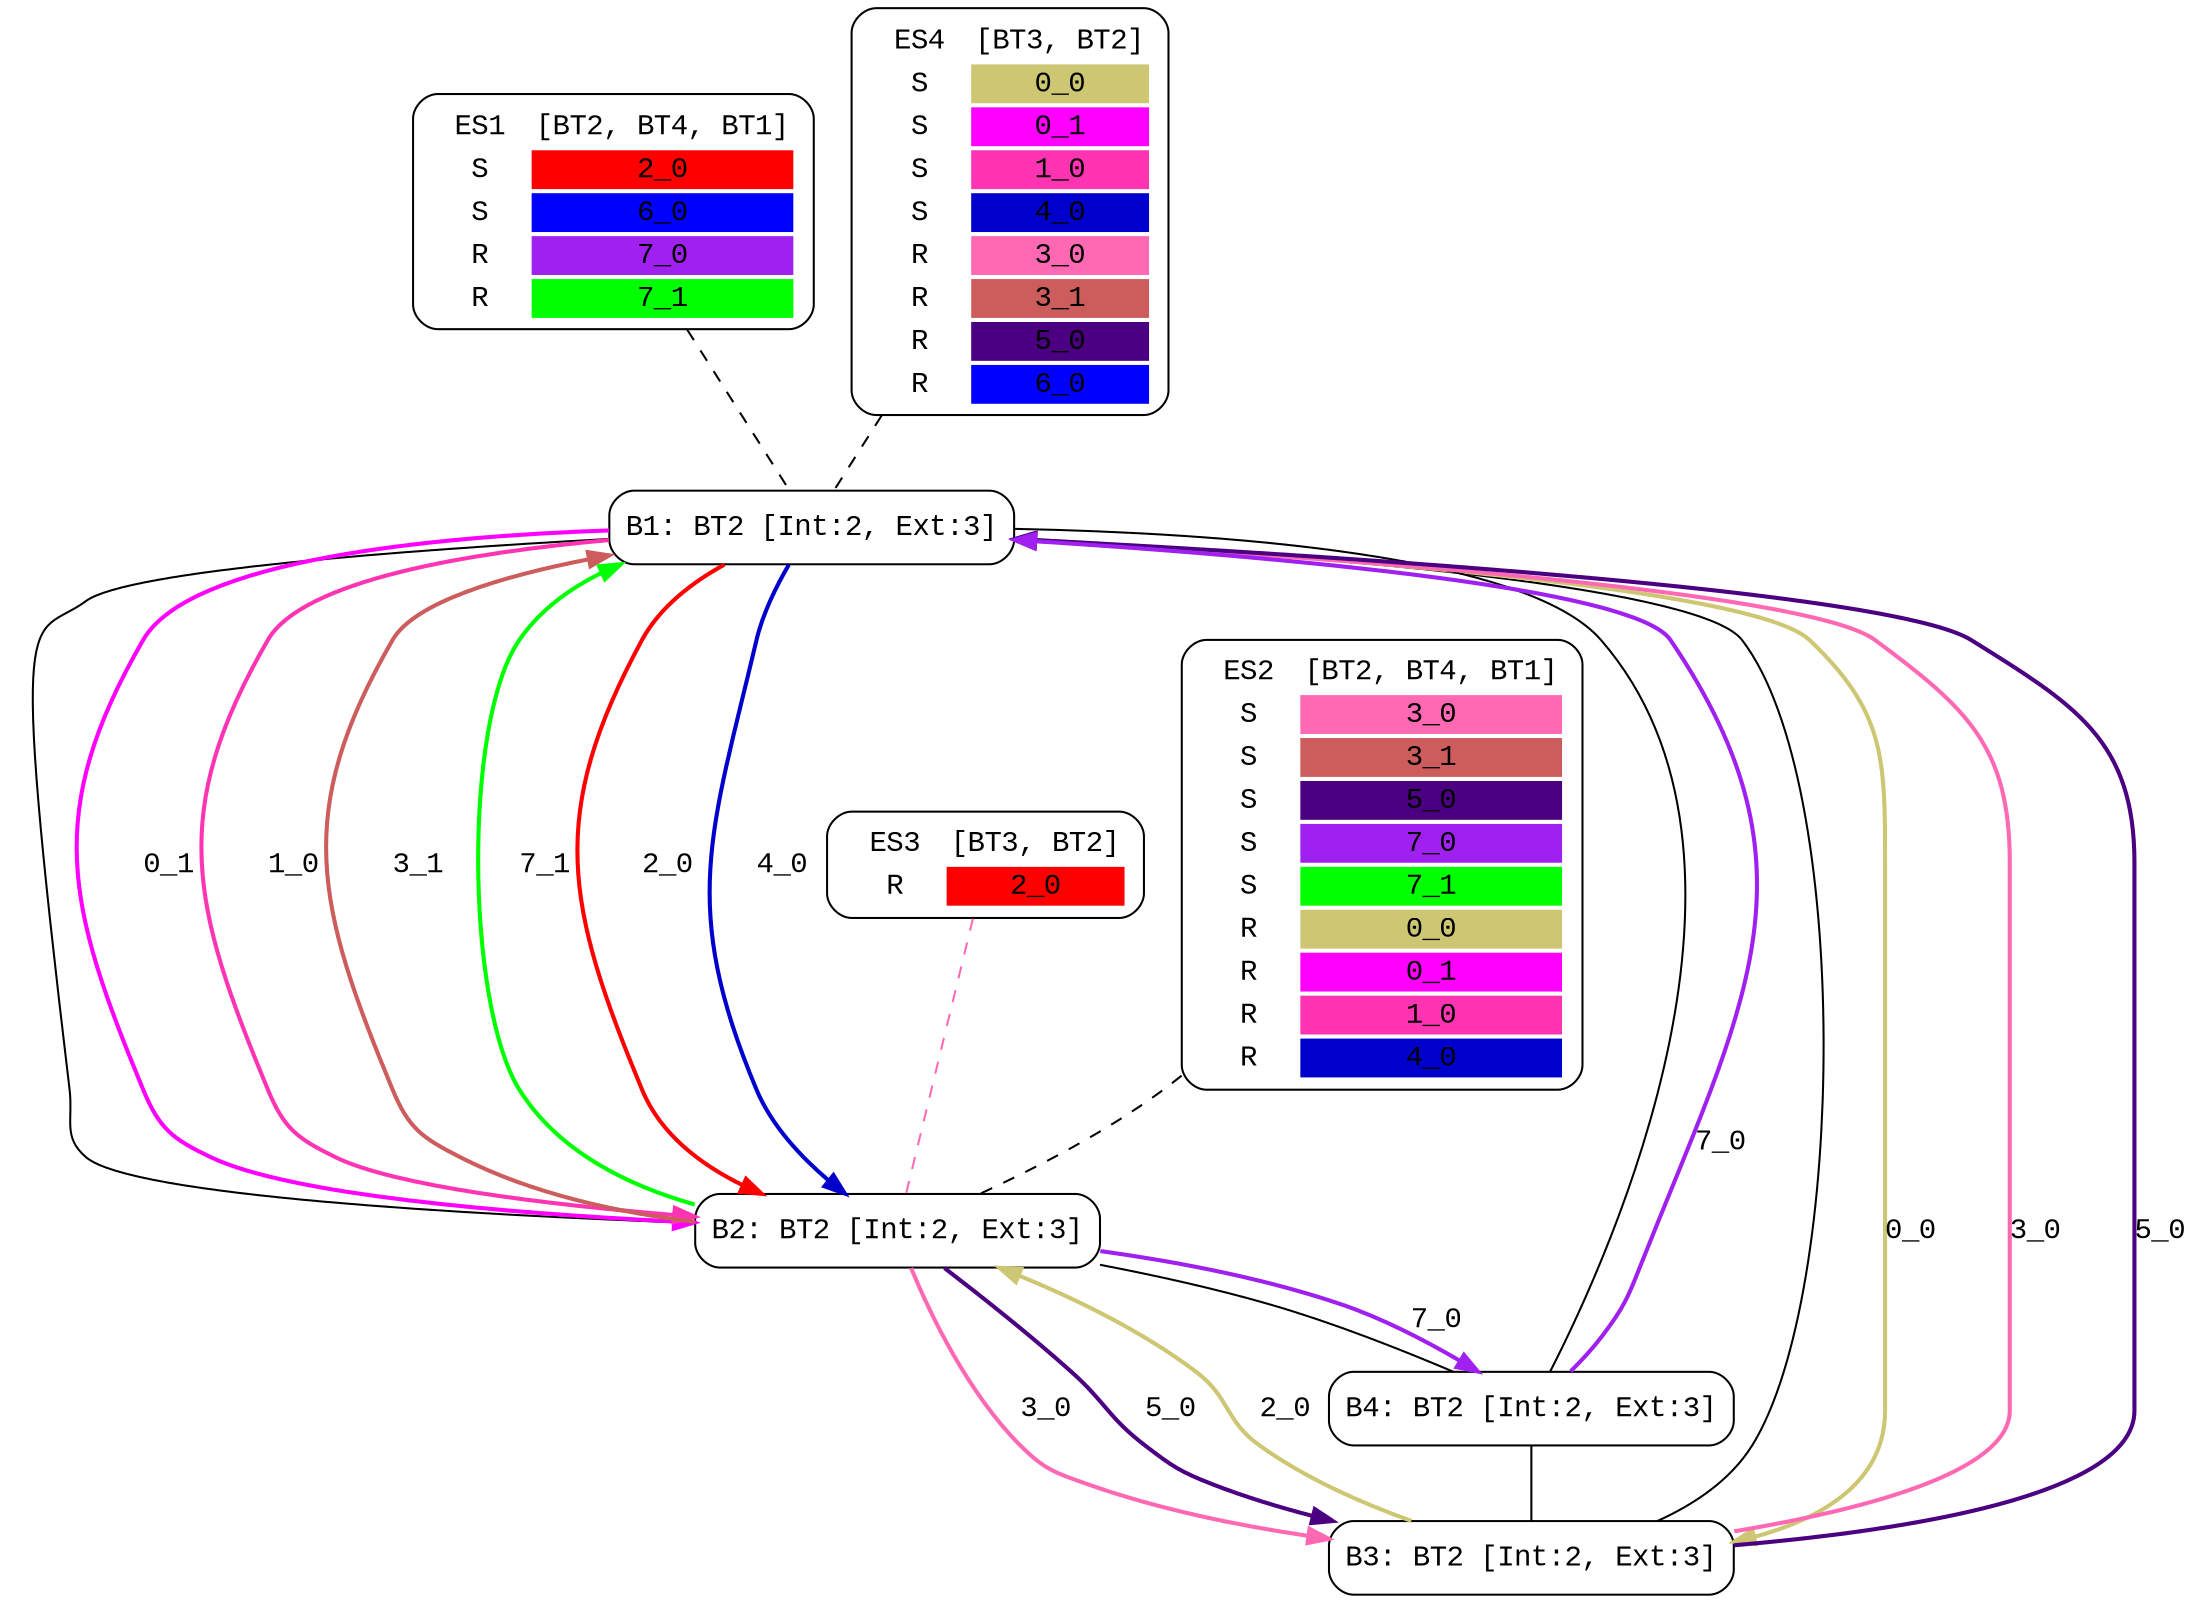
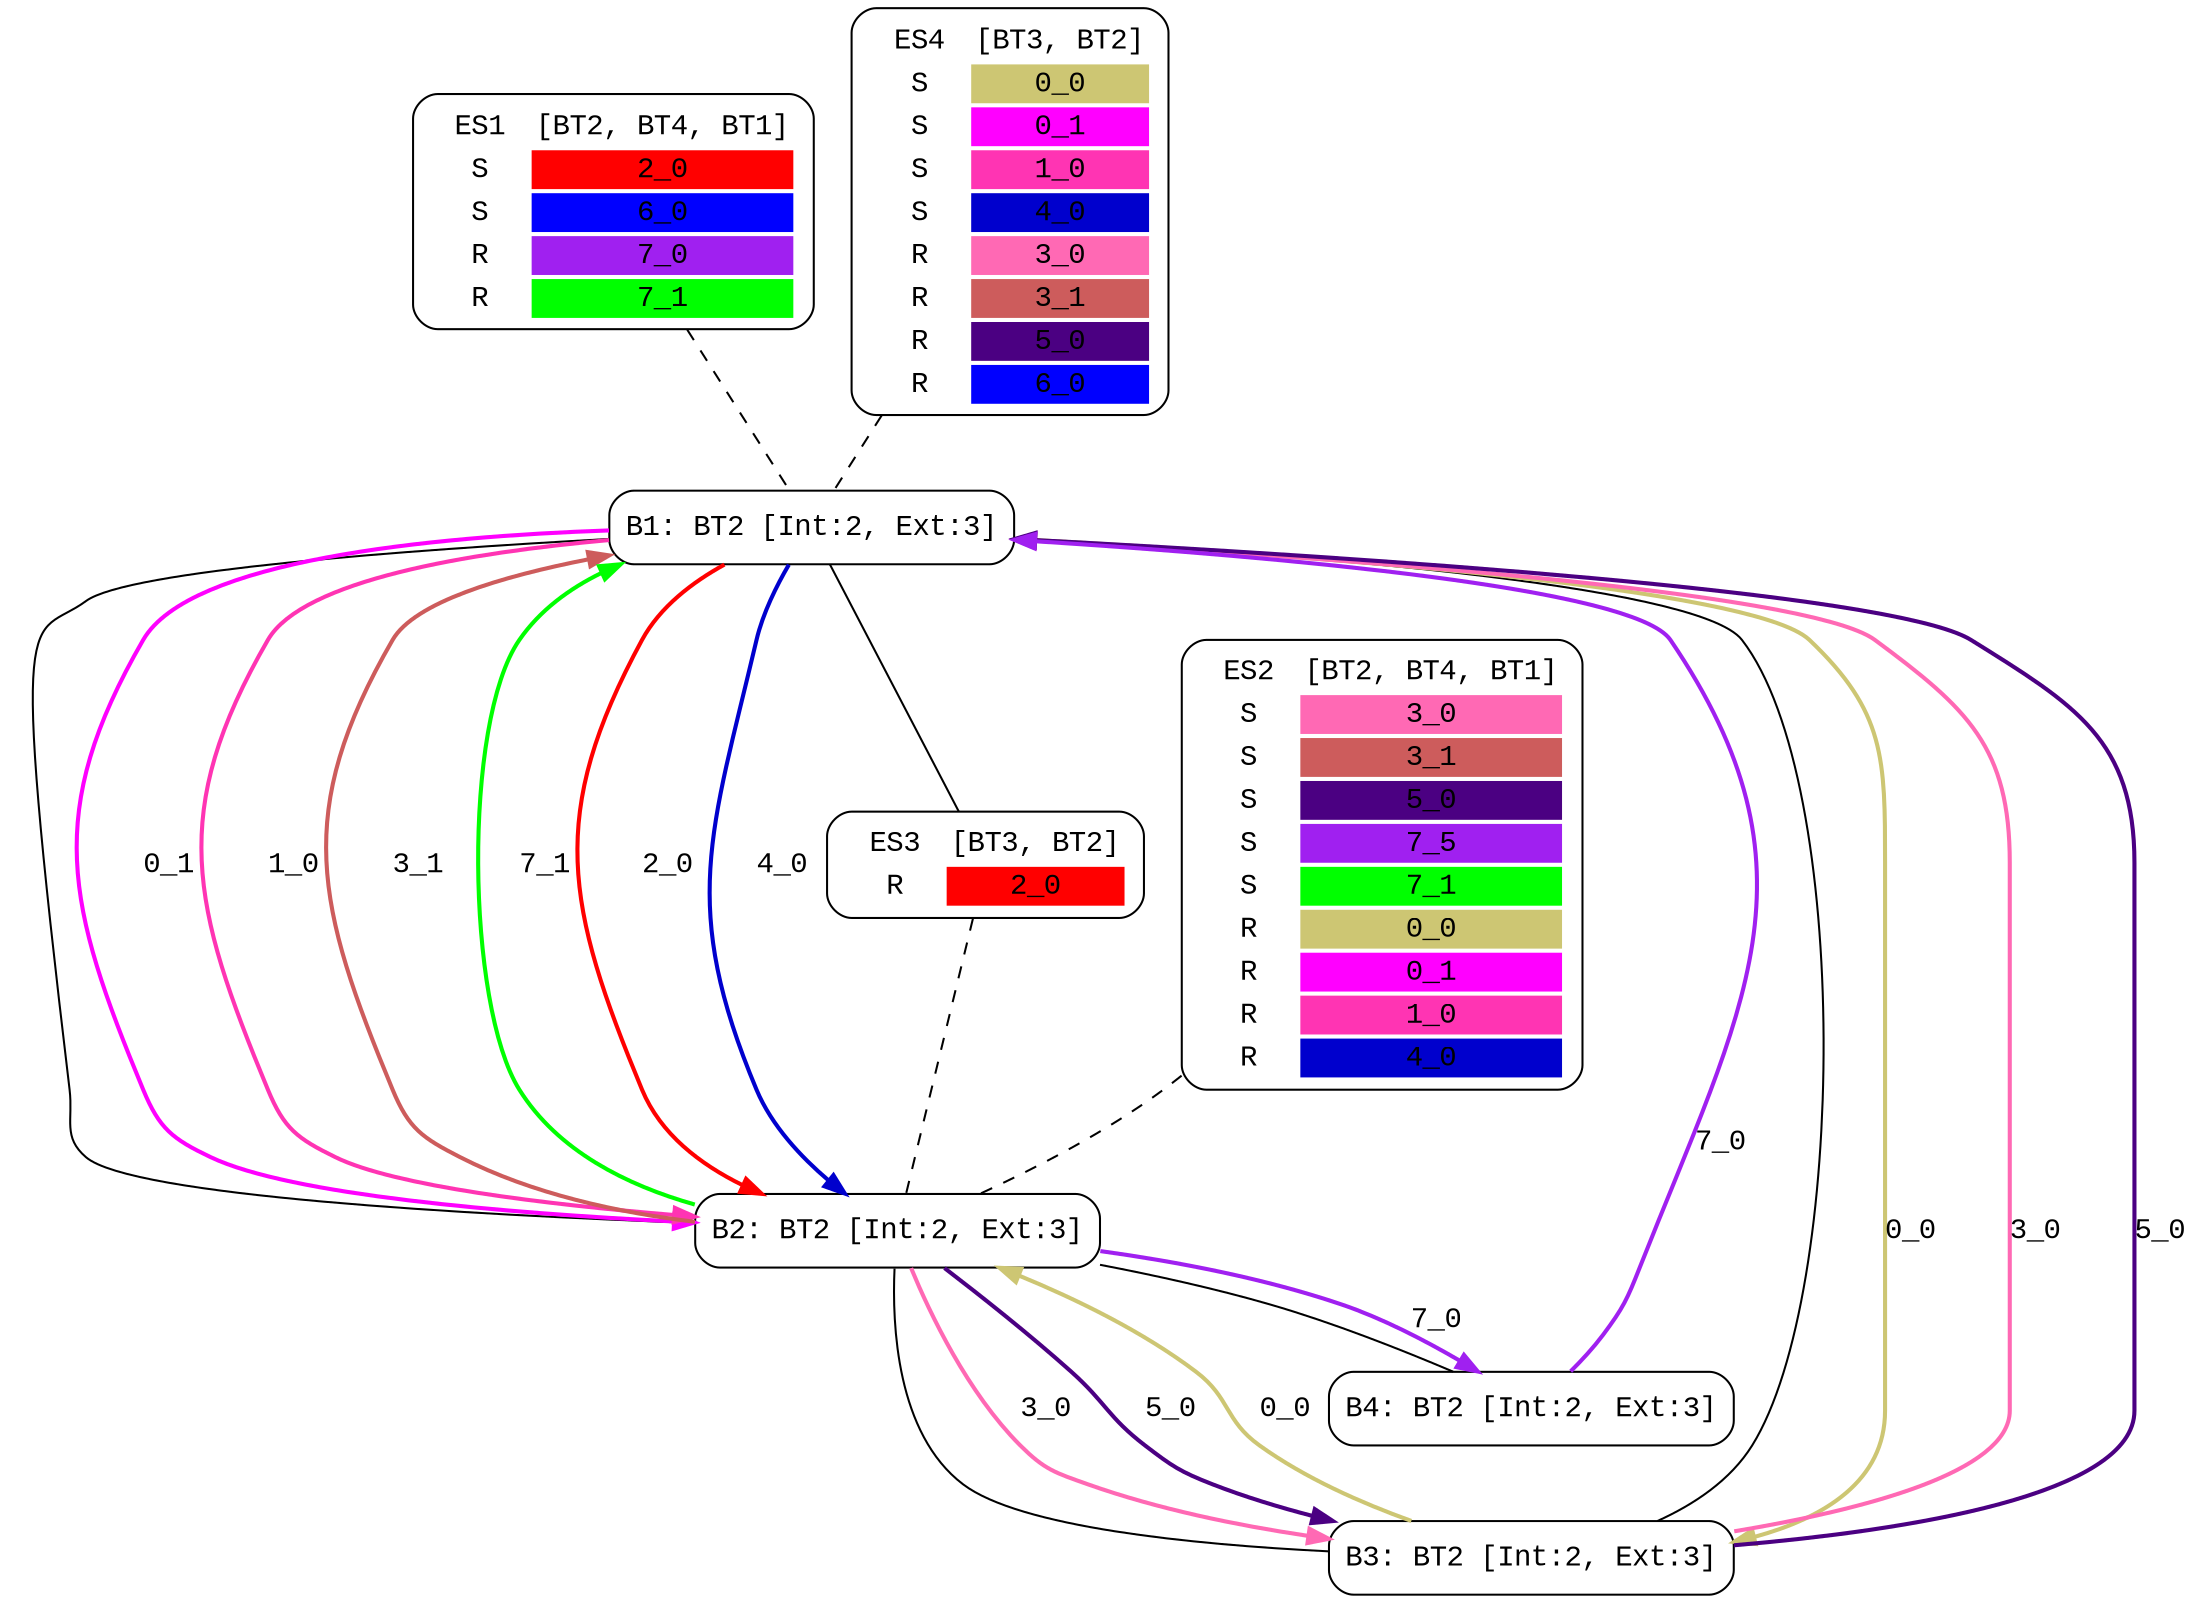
  digraph {
    fontname="Liberation Mono"
    node [shape=box style=rounded fontname="Liberation Mono"]
    edge [style=bold fontname="Liberation Mono"]
    n1 [label=<<TABLE  BORDER="0"><TR> <TD ALIGN="CENTER" BORDER="0"> ES1 </TD> <TD>[BT2, BT4, BT1]</TD> </TR><TR><TD>S</TD><TD BGCOLOR="red">2_0</TD></TR> <TR><TD>S</TD><TD BGCOLOR="blue">6_0</TD></TR> <TR><TD>R</TD><TD BGCOLOR="purple">7_0</TD></TR> <TR><TD>R</TD><TD BGCOLOR="green">7_1</TD></TR> </TABLE>>]
    n2 [label="B1: BT2 [Int:2, Ext:3]"]
-   n3 [label=<<TABLE  BORDER="0"><TR> <TD ALIGN="CENTER" BORDER="0"> ES2 </TD> <TD>[BT2, BT4, BT1]</TD> </TR><TR><TD>S</TD><TD BGCOLOR="hotpink">3_0</TD></TR> <TR><TD>S</TD><TD BGCOLOR="indianred">3_1</TD></TR> <TR><TD>S</TD><TD BGCOLOR="indigo">5_0</TD></TR> <TR><TD>S</TD><TD BGCOLOR="purple">7_0</TD></TR> <TR><TD>S</TD><TD BGCOLOR="green">7_1</TD></TR> <TR><TD>R</TD><TD BGCOLOR="khaki3">0_0</TD></TR> <TR><TD>R</TD><TD BGCOLOR="magenta1">0_1</TD></TR> <TR><TD>R</TD><TD BGCOLOR="maroon1">1_0</TD></TR> <TR><TD>R</TD><TD BGCOLOR="mediumblue">4_0</TD></TR> </TABLE>>]
+   n3 [label=<<TABLE  BORDER="0"><TR> <TD ALIGN="CENTER" BORDER="0"> ES2 </TD> <TD>[BT2, BT4, BT1]</TD> </TR><TR><TD>S</TD><TD BGCOLOR="hotpink">3_0</TD></TR> <TR><TD>S</TD><TD BGCOLOR="indianred">3_1</TD></TR> <TR><TD>S</TD><TD BGCOLOR="indigo">5_0</TD></TR> <TR><TD>S</TD><TD BGCOLOR="purple">7_5</TD></TR> <TR><TD>S</TD><TD BGCOLOR="green">7_1</TD></TR> <TR><TD>R</TD><TD BGCOLOR="khaki3">0_0</TD></TR> <TR><TD>R</TD><TD BGCOLOR="magenta1">0_1</TD></TR> <TR><TD>R</TD><TD BGCOLOR="maroon1">1_0</TD></TR> <TR><TD>R</TD><TD BGCOLOR="mediumblue">4_0</TD></TR> </TABLE>>]
    n4 [label="B2: BT2 [Int:2, Ext:3]"]
    n5 [label=<<TABLE  BORDER="0"><TR> <TD ALIGN="CENTER" BORDER="0"> ES3 </TD> <TD>[BT3, BT2]</TD> </TR><TR><TD>R</TD><TD BGCOLOR="red">2_0</TD></TR> </TABLE>>]
    n6 [label=<<TABLE  BORDER="0"><TR> <TD ALIGN="CENTER" BORDER="0"> ES4 </TD> <TD>[BT3, BT2]</TD> </TR><TR><TD>S</TD><TD BGCOLOR="khaki3">0_0</TD></TR> <TR><TD>S</TD><TD BGCOLOR="magenta1">0_1</TD></TR> <TR><TD>S</TD><TD BGCOLOR="maroon1">1_0</TD></TR> <TR><TD>S</TD><TD BGCOLOR="mediumblue">4_0</TD></TR> <TR><TD>R</TD><TD BGCOLOR="hotpink">3_0</TD></TR> <TR><TD>R</TD><TD BGCOLOR="indianred">3_1</TD></TR> <TR><TD>R</TD><TD BGCOLOR="indigo">5_0</TD></TR> <TR><TD>R</TD><TD BGCOLOR="blue">6_0</TD></TR> </TABLE>>]
    n7 [label="B3: BT2 [Int:2, Ext:3]"]
    n8 [label="B4: BT2 [Int:2, Ext:3]"]
    n1 -> n2 [arrowhead=none style=dashed]
    n2 -> n4 [arrowhead=none style=""]
    n2 -> n4 [color=magenta1 label="0_1"]
    n2 -> n4 [color=maroon1 label="1_0"]
    n2 -> n4 [color=red label="2_0"]
    n2 -> n4 [color=mediumblue label="4_0"]
    n2 -> n7 [arrowhead=none style=""]
    n2 -> n7 [color=khaki3 label="0_0"]
-   n2 -> n8 [arrowhead=none style=""]
+   n2 -> n5 [arrowhead=none style=""]
    n3 -> n4 [arrowhead=none style=dashed]
    n4 -> n2 [color=indianred label="3_1"]
    n4 -> n2 [color=green label="7_1"]
-   n8 -> n7 [arrowhead=none style=""]
+   n4 -> n7 [arrowhead=none style=""]
    n4 -> n7 [color=hotpink label="3_0"]
    n4 -> n7 [color=indigo label="5_0"]
    n4 -> n8 [arrowhead=none style=""]
    n4 -> n8 [color=purple label="7_0"]
-   n5 -> n4 [arrowhead=none style=dashed color=hotpink]
+   n5 -> n4 [arrowhead=none style=dashed]
    n6 -> n2 [arrowhead=none style=dashed]
    n7 -> n2 [color=hotpink label="3_0"]
    n7 -> n2 [color=indigo label="5_0"]
-   n7 -> n4 [color=khaki3 label="2_0"]
+   n7 -> n4 [color=khaki3 label="0_0"]
    n8 -> n2 [color=purple label="7_0"]
  }
